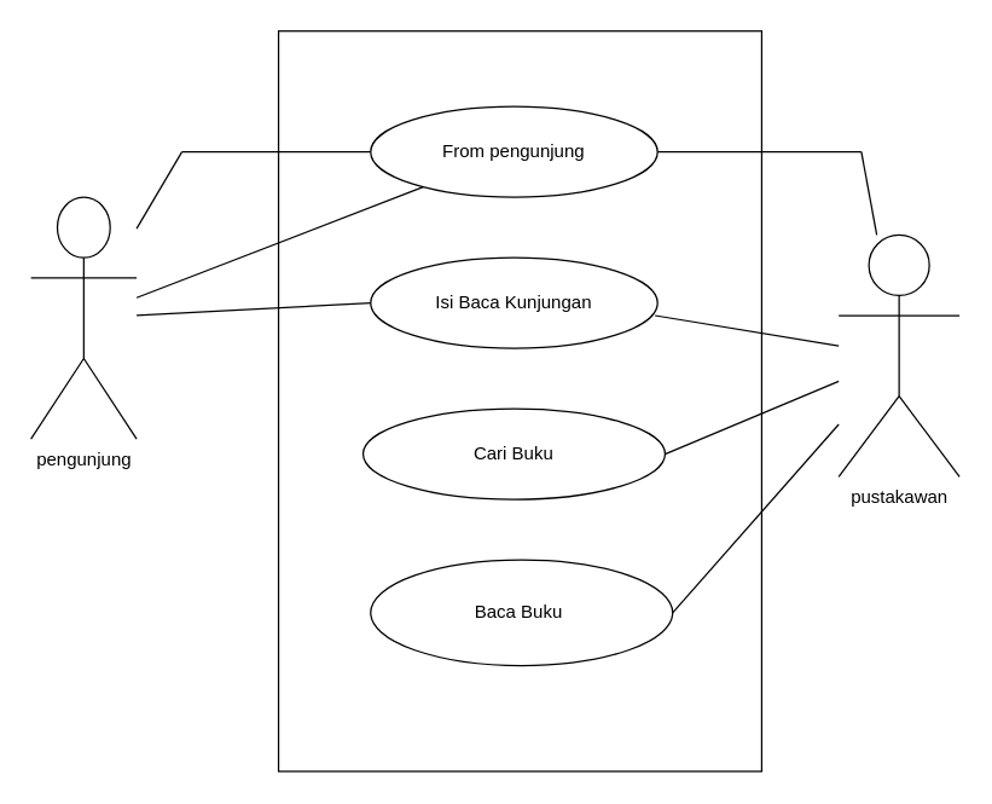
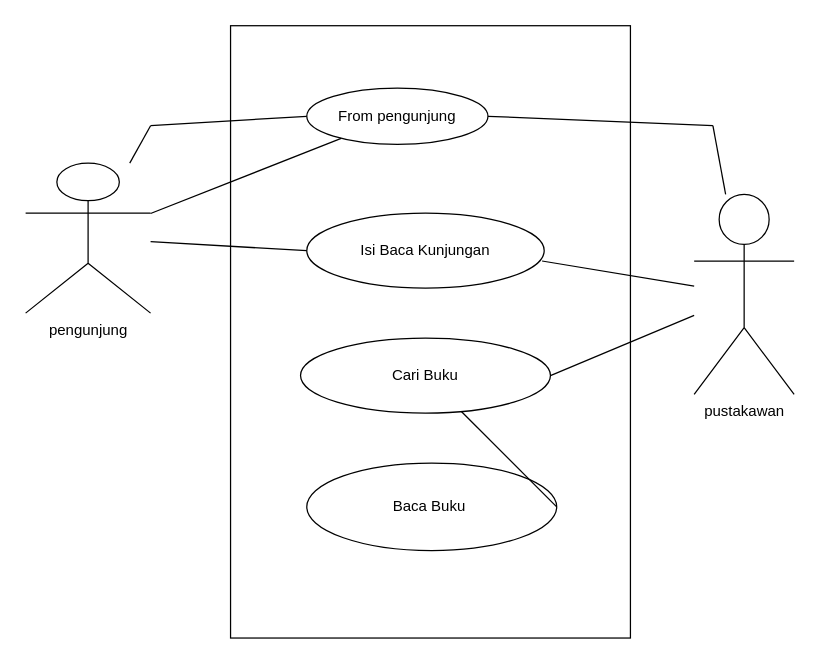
  <mxCell id="0" />
  <mxCell id="1" parent="0" />
- <mxCell id="2" value="pengunjung" style="shape=umlActor;verticalLabelPosition=bottom;verticalAlign=top;html=1;outlineConnect=0;" vertex="1" parent="1"><mxGeometry x="20" y="130" width="70" height="160" as="geometry" /></mxCell>
+ <mxCell id="2" value="pengunjung" style="shape=umlActor;verticalLabelPosition=bottom;verticalAlign=top;html=1;outlineConnect=0;" vertex="1" parent="1"><mxGeometry x="20" y="130" width="100" height="120" as="geometry" /></mxCell>
  <mxCell id="3" value="pustakawan" style="shape=umlActor;verticalLabelPosition=bottom;verticalAlign=top;html=1;outlineConnect=0;" vertex="1" parent="1"><mxGeometry x="555" y="155" width="80" height="160" as="geometry" /></mxCell>
  <mxCell id="4" value="" style="rounded=0;whiteSpace=wrap;html=1;" vertex="1" parent="1"><mxGeometry x="184" y="20" width="320" height="490" as="geometry" /></mxCell>
  <mxCell id="5" value="Baca Buku&amp;nbsp;" style="ellipse;whiteSpace=wrap;html=1;" vertex="1" parent="1"><mxGeometry x="245" y="370" width="200" height="70" as="geometry" /></mxCell>
  <mxCell id="6" value="Cari Buku" style="ellipse;whiteSpace=wrap;html=1;" vertex="1" parent="1"><mxGeometry x="240" y="270" width="200" height="60" as="geometry" /></mxCell>
  <mxCell id="7" value="Isi Baca Kunjungan" style="ellipse;whiteSpace=wrap;html=1;" vertex="1" parent="1"><mxGeometry x="245" y="170" width="190" height="60" as="geometry" /></mxCell>
- <mxCell id="8" value="From pengunjung" style="ellipse;whiteSpace=wrap;html=1;" vertex="1" parent="1"><mxGeometry x="245" y="70" width="190" height="60" as="geometry" /></mxCell>
+ <mxCell id="8" value="From pengunjung" style="ellipse;whiteSpace=wrap;html=1;" vertex="1" parent="1"><mxGeometry x="245" y="70" width="145" height="45" as="geometry" /></mxCell>
  <mxCell id="9" value="" style="endArrow=none;html=1;rounded=0;exitX=1;exitY=0.5;exitDx=0;exitDy=0;" edge="1" parent="1" source="6" target="3"><mxGeometry width="50" height="50" relative="1" as="geometry"><mxPoint x="530" y="260" as="sourcePoint" /><mxPoint x="580" y="210" as="targetPoint" /></mxGeometry></mxCell>
- <mxCell id="10" value="" style="endArrow=none;html=1;rounded=0;exitX=1;exitY=0.5;exitDx=0;exitDy=0;" edge="1" parent="1" source="5" target="3"><mxGeometry width="50" height="50" relative="1" as="geometry"><mxPoint x="520" y="340" as="sourcePoint" /><mxPoint x="570" y="290" as="targetPoint" /></mxGeometry></mxCell>
+ <mxCell id="10" value="" style="endArrow=none;html=1;rounded=0;exitX=1;exitY=0.5;exitDx=0;exitDy=0;" edge="1" parent="1" source="5" target="6"><mxGeometry width="50" height="50" relative="1" as="geometry"><mxPoint x="520" y="340" as="sourcePoint" /><mxPoint x="570" y="290" as="targetPoint" /></mxGeometry></mxCell>
  <mxCell id="11" value="" style="endArrow=none;html=1;rounded=0;exitX=0.991;exitY=0.638;exitDx=0;exitDy=0;exitPerimeter=0;" edge="1" parent="1" source="7" target="3"><mxGeometry width="50" height="50" relative="1" as="geometry"><mxPoint x="580" y="160" as="sourcePoint" /><mxPoint x="570" y="200" as="targetPoint" /></mxGeometry></mxCell>
  <mxCell id="12" value="" style="endArrow=none;html=1;rounded=0;exitX=1;exitY=0.5;exitDx=0;exitDy=0;" edge="1" parent="1" source="8"><mxGeometry width="50" height="50" relative="1" as="geometry"><mxPoint x="530" y="90" as="sourcePoint" /><mxPoint x="570" y="100" as="targetPoint" /></mxGeometry></mxCell>
  <mxCell id="13" value="" style="endArrow=none;html=1;rounded=0;" edge="1" parent="1" source="3"><mxGeometry width="50" height="50" relative="1" as="geometry"><mxPoint x="520" y="150" as="sourcePoint" /><mxPoint x="570" y="100" as="targetPoint" /></mxGeometry></mxCell>
  <mxCell id="14" value="" style="endArrow=none;html=1;rounded=0;" edge="1" parent="1" source="2"><mxGeometry width="50" height="50" relative="1" as="geometry"><mxPoint x="90" y="170" as="sourcePoint" /><mxPoint x="120" y="100" as="targetPoint" /></mxGeometry></mxCell>
  <mxCell id="15" value="" style="endArrow=none;html=1;rounded=0;entryX=0;entryY=0.5;entryDx=0;entryDy=0;" edge="1" parent="1" target="8"><mxGeometry width="50" height="50" relative="1" as="geometry"><mxPoint x="120" y="100" as="sourcePoint" /><mxPoint x="140" y="60" as="targetPoint" /></mxGeometry></mxCell>
  <mxCell id="16" value="" style="endArrow=none;html=1;rounded=0;entryX=0;entryY=0.5;entryDx=0;entryDy=0;" edge="1" parent="1" source="2" target="7"><mxGeometry width="50" height="50" relative="1" as="geometry"><mxPoint x="100" y="220" as="sourcePoint" /><mxPoint x="150" y="170" as="targetPoint" /></mxGeometry></mxCell>
  <mxCell id="17" value="" style="endArrow=none;html=1;rounded=0;" edge="1" parent="1" source="2" target="8"><mxGeometry width="50" height="50" relative="1" as="geometry"><mxPoint x="110" y="290" as="sourcePoint" /><mxPoint x="160" y="240" as="targetPoint" /></mxGeometry></mxCell>
